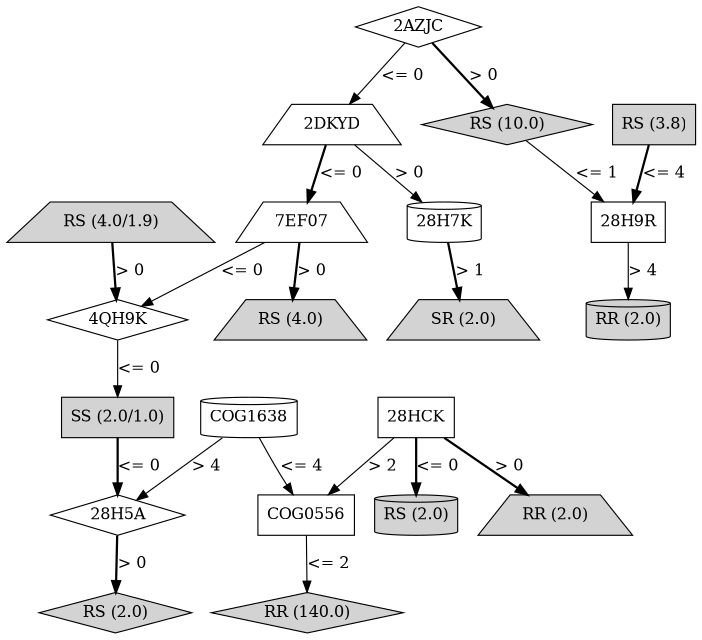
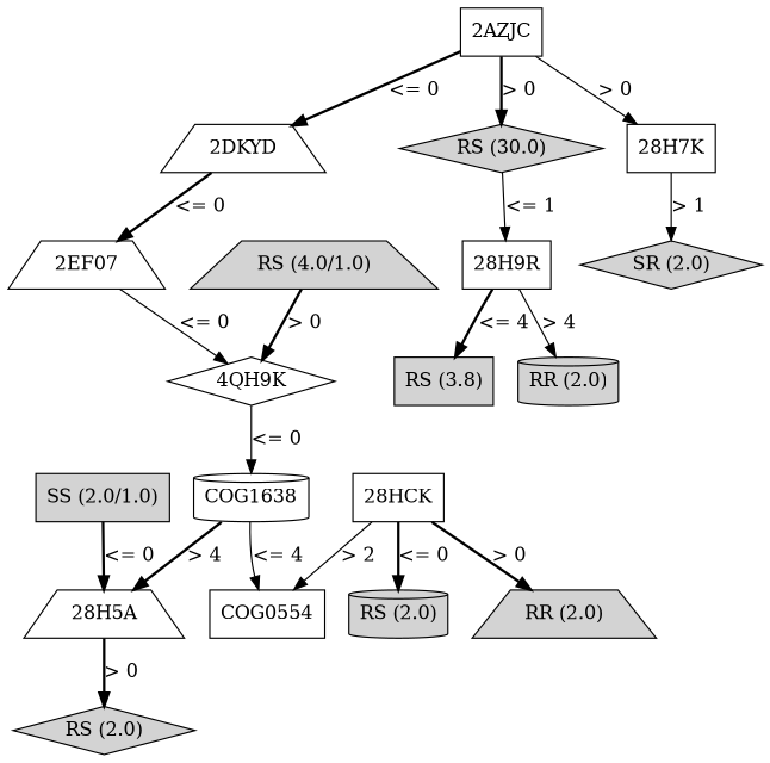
  digraph {
    node [shape=trapezium style=filled]
    edge [style=solid]
-   n1 [label="2AZJC" shape=diamond style=""]
+   n1 [label="2AZJC" shape=box style=""]
    n2 [label="2DKYD" style=""]
-   n3 [label="RS (10.0)" shape=diamond]
-   n4 [label="7EF07" style=""]
-   n5 [label="28H7K" shape=cylinder style=""]
+   n3 [label="RS (30.0)" shape=diamond]
+   n4 [label="2EF07" style=""]
+   n5 [label="28H7K" shape=box style=""]
    n6 [label="28H9R" shape=box style=""]
    n7 [label="4QH9K" shape=diamond style=""]
-   n8 [label="RS (4.0)"]
-   n9 [label="SR (2.0)"]
+   n9 [label="SR (2.0)" shape=diamond]
    n10 [label=COG1638 shape=cylinder style=""]
-   n11 [label=COG0556 shape=box style=""]
-   n12 [label="28H5A" shape=diamond style=""]
-   n13 [label="RS (4.0/1.9)"]
-   n14 [label="RR (140.0)" shape=diamond]
+   n11 [label=COG0554 shape=box style=""]
+   n12 [label="28H5A" style=""]
+   n13 [label="RS (4.0/1.0)"]
    n15 [label="RS (2.0)" shape=diamond]
    n16 [label="28HCK" shape=box style=""]
    n17 [label="RS (2.0)" shape=cylinder]
    n18 [label="RR (2.0)"]
    n19 [label="SS (2.0/1.0)" shape=box]
    n20 [label="RS (3.8)" shape=box]
    n21 [label="RR (2.0)" shape=cylinder]
-   n1 -> n2 [label="<= 0"]
+   n1 -> n2 [label="<= 0" style=bold]
    n1 -> n3 [label="> 0" style=bold]
    n2 -> n4 [label="<= 0" style=bold]
-   n2 -> n5 [label="> 0"]
+   n1 -> n5 [label="> 0"]
    n3 -> n6 [label="<= 1"]
    n4 -> n7 [label="<= 0"]
-   n4 -> n8 [label="> 0" style=bold]
-   n5 -> n9 [label="> 1" style=bold]
-   n20 -> n6 [label="<= 4" style=bold]
+   n5 -> n9 [label="> 1"]
+   n6 -> n20 [label="<= 4" style=bold]
    n6 -> n21 [label="> 4"]
-   n7 -> n19 [label="<= 0"]
+   n7 -> n10 [label="<= 0"]
    n10 -> n11 [label="<= 4"]
-   n10 -> n12 [label="> 4"]
-   n11 -> n14 [label="<= 2"]
+   n10 -> n12 [label="> 4" style=bold]
    n12 -> n15 [label="> 0" style=bold]
    n13 -> n7 [label="> 0" style=bold]
    n16 -> n11 [label="> 2"]
    n16 -> n17 [label="<= 0" style=bold]
    n16 -> n18 [label="> 0" style=bold]
    n19 -> n12 [label="<= 0" style=bold]
  }
